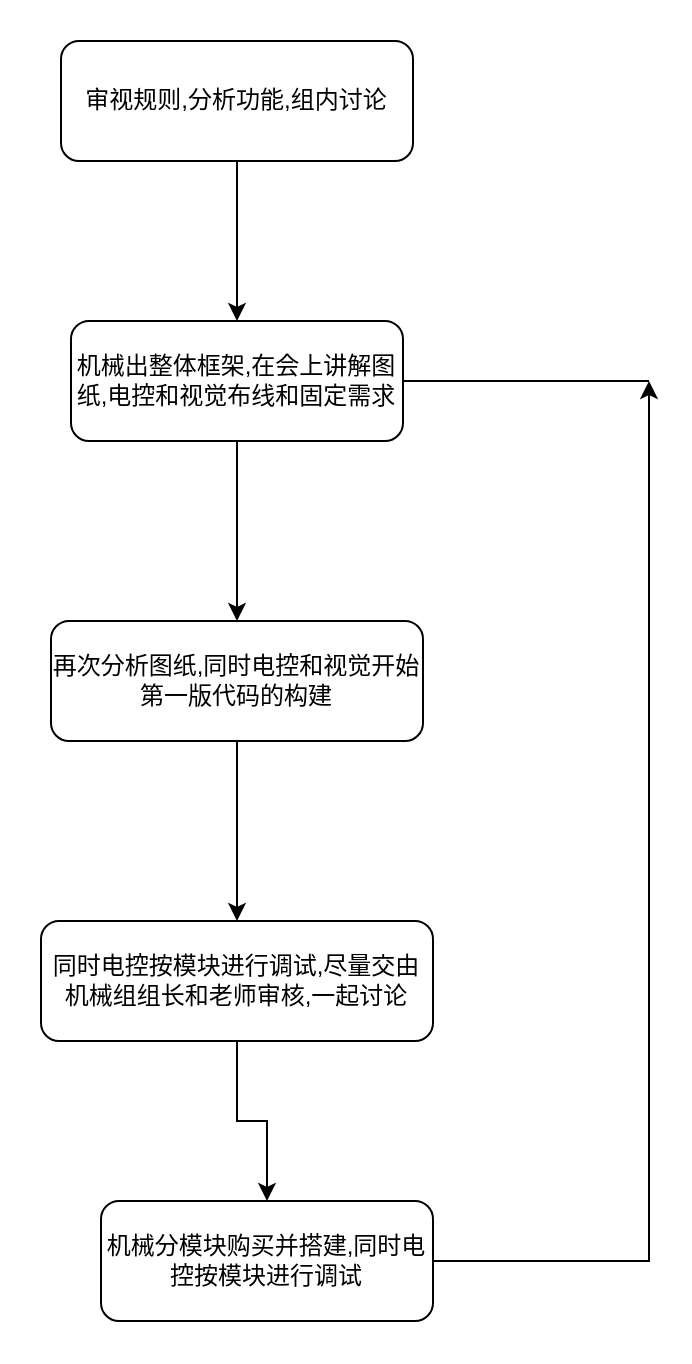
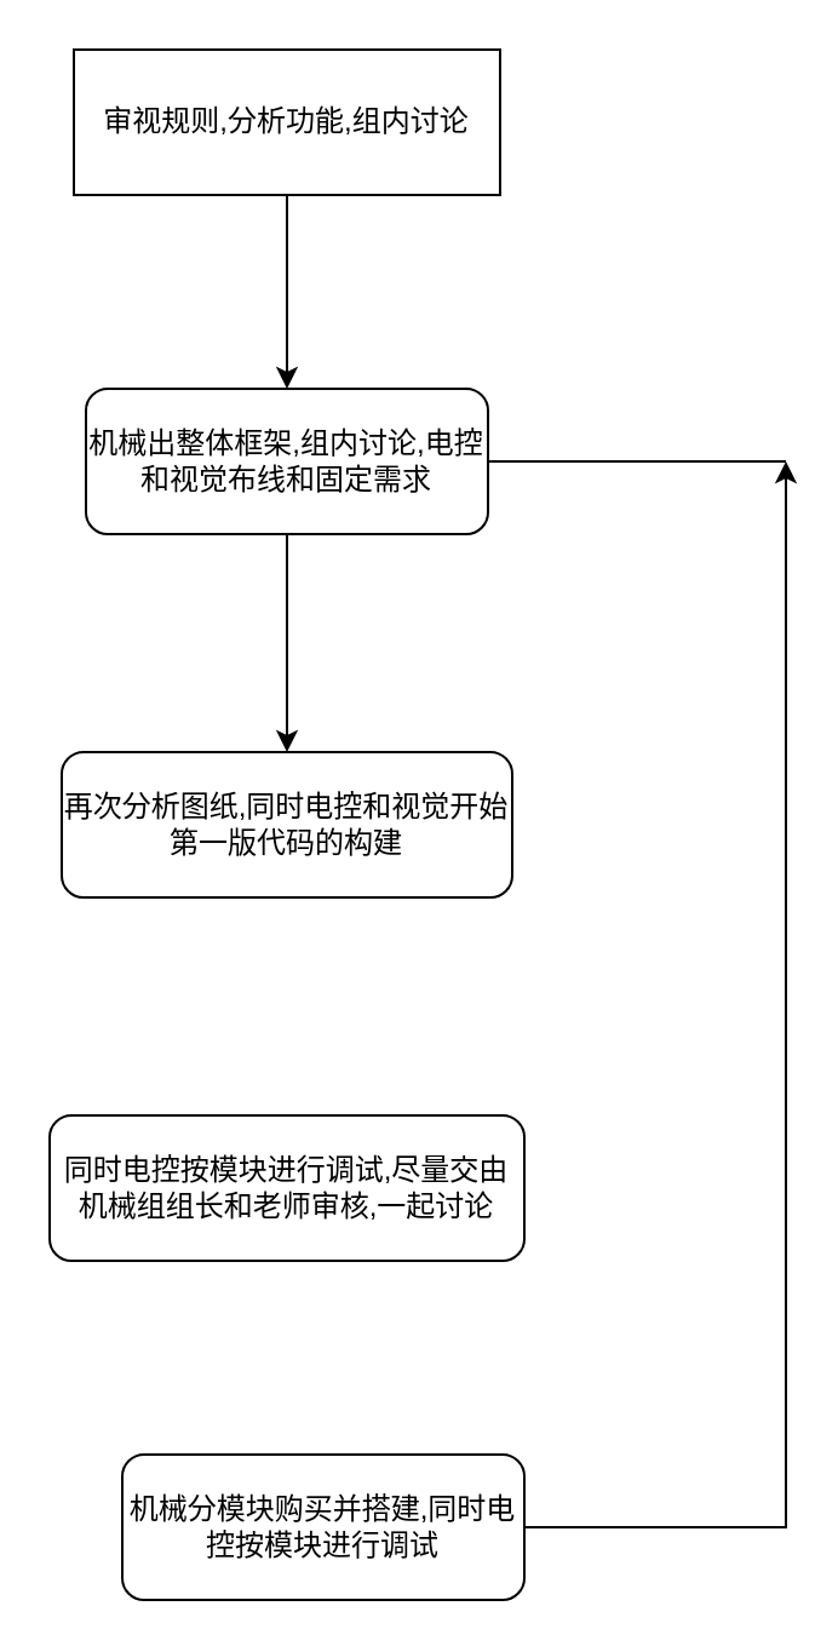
  <mxCell id="0" />
  <mxCell id="1" parent="0" />
  <mxCell id="2" value="" style="edgeStyle=orthogonalEdgeStyle;rounded=0;orthogonalLoop=1;jettySize=auto;html=1;" edge="1" parent="1" source="3" target="5"><mxGeometry relative="1" as="geometry" /></mxCell>
- <mxCell id="3" value="审视规则,分析功能,组内讨论" style="rounded=1;whiteSpace=wrap;html=1;" vertex="1" parent="1"><mxGeometry x="30" y="20" width="176" height="60" as="geometry" /></mxCell>
+ <mxCell id="3" value="审视规则,分析功能,组内讨论" style="whiteSpace=wrap;html=1;rounded=0;" vertex="1" parent="1"><mxGeometry x="30" y="20" width="176" height="60" as="geometry" /></mxCell>
  <mxCell id="4" value="" style="edgeStyle=orthogonalEdgeStyle;rounded=0;orthogonalLoop=1;jettySize=auto;html=1;" edge="1" parent="1" source="5" target="7"><mxGeometry relative="1" as="geometry" /></mxCell>
- <mxCell id="5" value="机械出整体框架,在会上讲解图纸,电控和视觉布线和固定需求" style="whiteSpace=wrap;html=1;rounded=1;" vertex="1" parent="1"><mxGeometry x="35" y="160" width="166" height="60" as="geometry" /></mxCell>
- <mxCell id="6" value="" style="edgeStyle=orthogonalEdgeStyle;rounded=0;orthogonalLoop=1;jettySize=auto;html=1;" edge="1" parent="1" source="7" target="11"><mxGeometry relative="1" as="geometry" /></mxCell>
+ <mxCell id="5" value="机械出整体框架,组内讨论,电控和视觉布线和固定需求" style="whiteSpace=wrap;html=1;rounded=1;" vertex="1" parent="1"><mxGeometry x="35" y="160" width="166" height="60" as="geometry" /></mxCell>
  <mxCell id="7" value="再次分析图纸,同时电控和视觉开始第一版代码的构建" style="whiteSpace=wrap;html=1;rounded=1;" vertex="1" parent="1"><mxGeometry x="25" y="310" width="186" height="60" as="geometry" /></mxCell>
  <mxCell id="8" value="" style="edgeStyle=orthogonalEdgeStyle;rounded=0;orthogonalLoop=1;jettySize=auto;html=1;" edge="1" parent="1" source="9"><mxGeometry relative="1" as="geometry"><mxPoint x="324" y="190" as="targetPoint" /><Array as="points"><mxPoint x="324" y="630" /></Array></mxGeometry></mxCell>
  <mxCell id="9" value="机械分模块购买并搭建,同时电控按模块进行调试" style="whiteSpace=wrap;html=1;rounded=1;" vertex="1" parent="1"><mxGeometry x="50" y="600" width="166" height="60" as="geometry" /></mxCell>
- <mxCell id="10" value="" style="edgeStyle=orthogonalEdgeStyle;rounded=0;orthogonalLoop=1;jettySize=auto;html=1;" edge="1" parent="1" source="11" target="9"><mxGeometry relative="1" as="geometry" /></mxCell>
  <mxCell id="11" value="同时电控按模块进行调试,尽量交由机械组组长和老师审核,一起讨论" style="whiteSpace=wrap;html=1;rounded=1;" vertex="1" parent="1"><mxGeometry x="20" y="460" width="196" height="60" as="geometry" /></mxCell>
  <mxCell id="12" value="" style="endArrow=none;html=1;" edge="1" parent="1"><mxGeometry width="50" height="50" relative="1" as="geometry"><mxPoint x="201" y="190" as="sourcePoint" /><mxPoint x="324" y="190" as="targetPoint" /></mxGeometry></mxCell>
